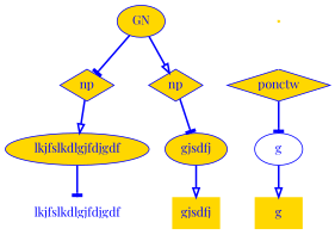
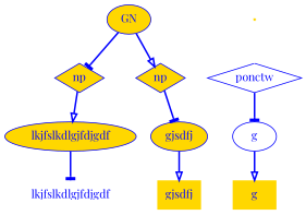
  digraph {
    fontname="Playfair Display"
    node [fillcolor=gold fontcolor=blue shape=plaintext style=filled fontname="Playfair Display" color=blue]
    edge [arrowhead=tee color=blue fontcolor=blue minlen=1 style=bold fontname="Playfair Display"]
    n1 [fillcolor=white height=0.50 label=lkjfslkdlgjfdjgdf width=1.61 color=""]
    n2 [height=0.50 label=lkjfslkdlgjfdjgdf shape=ellipse width=2.25]
    n3 [height=0.50 label=np shape=diamond width=0.75]
    n4 [height=0.50 label=gjsdfj width=0.75 color=""]
    n5 [height=0.50 label=gjsdfj shape=ellipse width=0.97]
    n6 [height=0.50 label=np shape=diamond width=0.75]
    n7 [arrowhead=doubleoctagon height=0.50 label=GN width=0.75 shape=""]
    n8 [height=0.50 label=g width=0.75 color=""]
    n9 [fillcolor=white height=0.50 label=g shape=ellipse width=0.75]
-   n10 [height=0.50 label=ponctw shape=diamond width=1.28]
+   n10 [fillcolor=white height=0.50 label=ponctw shape=diamond width=1.28]
    "mc1s1_P65#pos#empty" [color=white fontcolor=white height=0.06 shape=point width=0.06]
    n2 -> n1
    n3 -> n2 [arrowhead=onormal]
    n5 -> n4 [arrowhead=onormal]
    n6 -> n5
    n7 -> n3 [shape=normal]
    n7 -> n6 [shape=normal arrowhead=onormal]
    n9 -> n8 [arrowhead=onormal]
    n10 -> n9
    "mc1s1_P65#pos#empty" -> n10 [color=white fontcolor=white shape=none arrowhead="" style=""]
  }
